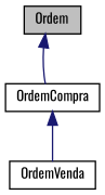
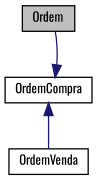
  digraph {
    fontname=Oswald
    node [color=black fillcolor=white fontname=Oswald fontsize=10 shape=record style=filled]
    edge [color=midnightblue dir=back fontname=Oswald fontsize=10 labelfontname=Helvetica labelfontsize=10 style=solid]
    n1 [fillcolor=grey75 fontcolor=black height=0.2 label=Ordem width=0.4]
    n2 [height=0.2 label=OrdemCompra width=0.4]
    n3 [height=0.2 label=OrdemVenda width=0.4]
-   n1 -> n2
+   n2 -> n1
    n2 -> n3
  }
